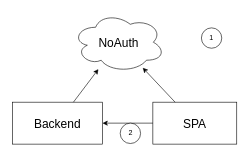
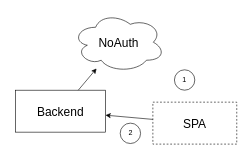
  <mxCell id="0" />
  <mxCell id="1" parent="0" />
  <mxCell id="2" value="NoAuth" style="ellipse;shape=cloud;whiteSpace=wrap;html=1;fontSize=20;" vertex="1" parent="1"><mxGeometry x="120" y="20" width="154" height="100" as="geometry" /></mxCell>
- <mxCell id="3" value="Backend" style="rounded=0;whiteSpace=wrap;html=1;fontSize=20;" vertex="1" parent="1"><mxGeometry x="20" y="170" width="150" height="70" as="geometry" /></mxCell>
- <mxCell id="4" value="SPA" style="rounded=0;whiteSpace=wrap;html=1;fontSize=20;" vertex="1" parent="1"><mxGeometry x="254" y="170" width="140" height="70" as="geometry" /></mxCell>
- <mxCell id="5" value="" style="endArrow=classic;html=1;fontSize=20;" edge="1" parent="1" source="4" target="2"><mxGeometry width="50" height="50" relative="1" as="geometry"><mxPoint x="540" y="450" as="sourcePoint" /><mxPoint x="590" y="400" as="targetPoint" /></mxGeometry></mxCell>
+ <mxCell id="3" value="Backend" style="rounded=0;whiteSpace=wrap;html=1;fontSize=20;" vertex="1" parent="1"><mxGeometry x="25" y="150" width="150" height="70" as="geometry" /></mxCell>
+ <mxCell id="4" value="SPA" style="rounded=0;whiteSpace=wrap;html=1;fontSize=20;dashed=1;" vertex="1" parent="1"><mxGeometry x="254" y="170" width="140" height="70" as="geometry" /></mxCell>
  <mxCell id="6" value="" style="endArrow=classic;html=1;fontSize=20;" edge="1" parent="1" source="4" target="3"><mxGeometry width="50" height="50" relative="1" as="geometry"><mxPoint x="110" y="360" as="sourcePoint" /><mxPoint x="160" y="310" as="targetPoint" /></mxGeometry></mxCell>
  <mxCell id="7" value="" style="endArrow=classic;html=1;fontSize=20;" edge="1" parent="1" source="3" target="2"><mxGeometry width="50" height="50" relative="1" as="geometry"><mxPoint x="80" y="410" as="sourcePoint" /><mxPoint x="130" y="360" as="targetPoint" /></mxGeometry></mxCell>
- <mxCell id="8" value="1" style="ellipse;whiteSpace=wrap;html=1;aspect=fixed;fontSize=12;" vertex="1" parent="1"><mxGeometry x="335" y="46" width="34" height="34" as="geometry" /></mxCell>
+ <mxCell id="8" value="1" style="ellipse;whiteSpace=wrap;html=1;aspect=fixed;fontSize=12;" vertex="1" parent="1"><mxGeometry x="290" y="116" width="34" height="34" as="geometry" /></mxCell>
  <mxCell id="9" value="2" style="ellipse;whiteSpace=wrap;html=1;aspect=fixed;fontSize=12;" vertex="1" parent="1"><mxGeometry x="199.5" y="205" width="34" height="34" as="geometry" /></mxCell>
